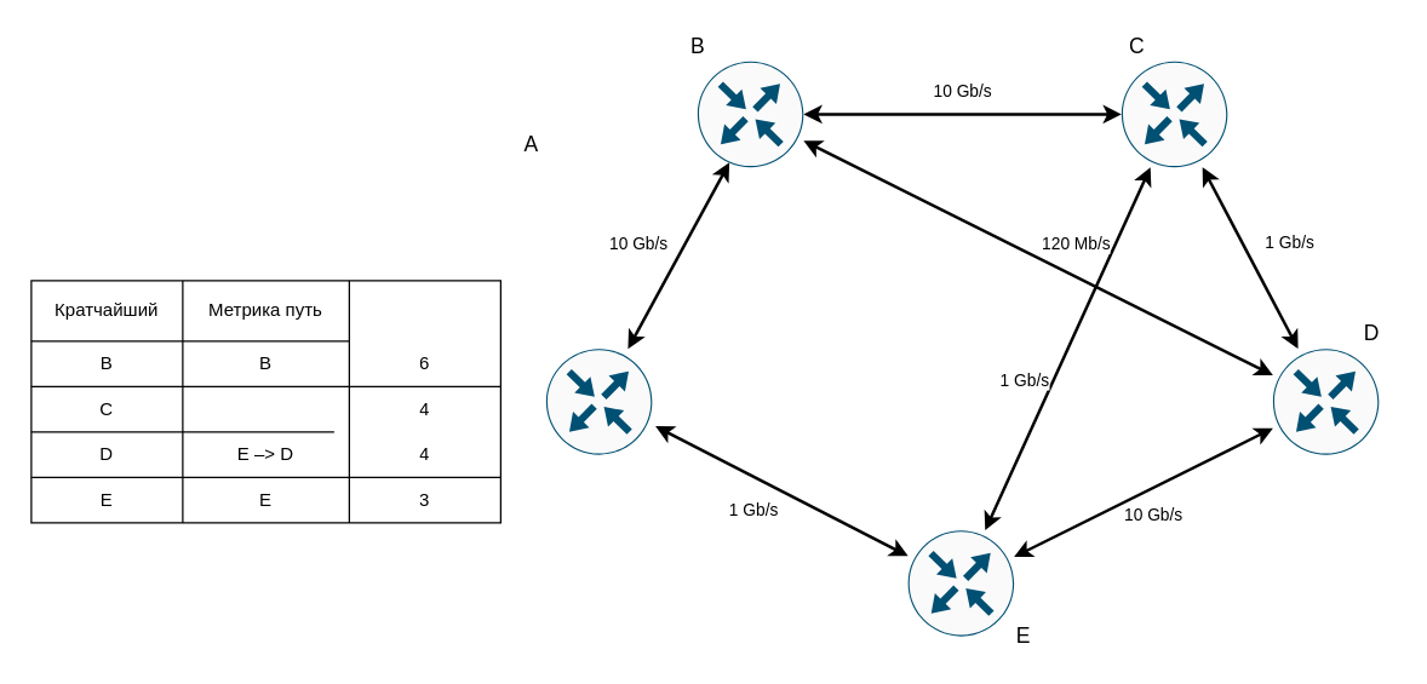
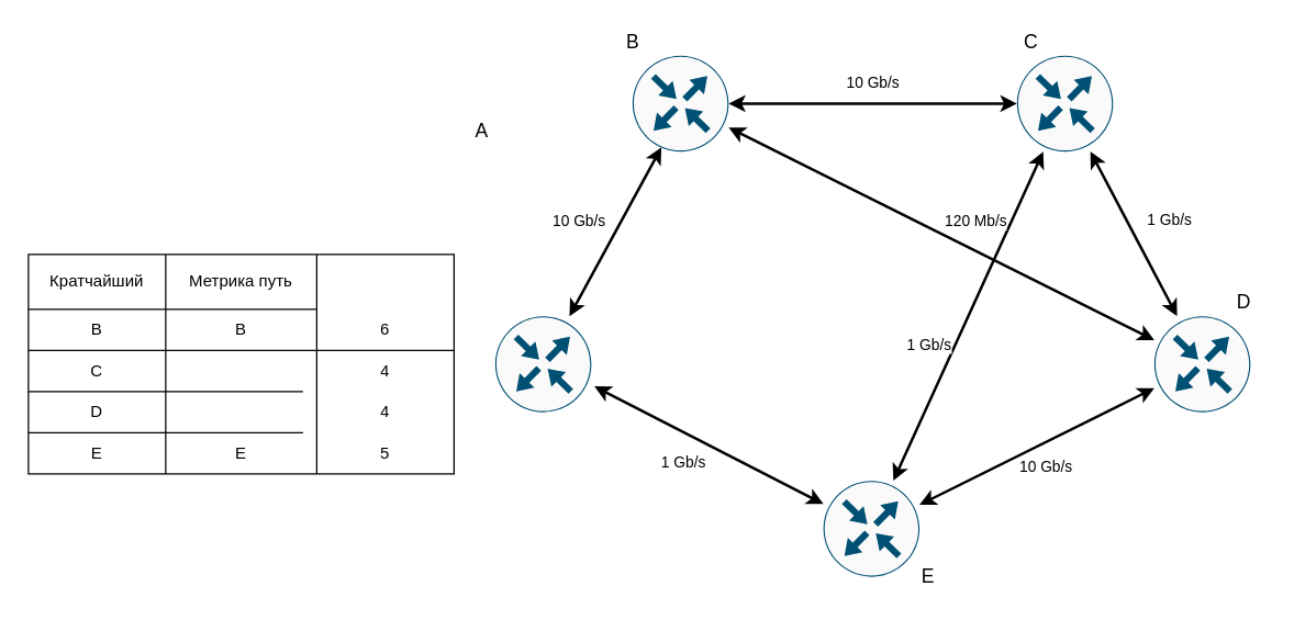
  <mxCell id="0" />
  <mxCell id="1" parent="0" />
  <mxCell id="2" style="edgeStyle=none;orthogonalLoop=1;jettySize=auto;html=1;entryX=0.3;entryY=0.957;entryDx=0;entryDy=0;entryPerimeter=0;startArrow=classic;startFill=1;strokeWidth=2;" edge="1" parent="1" source="4" target="7"><mxGeometry relative="1" as="geometry" /></mxCell>
  <mxCell id="3" value="10 Gb/s" style="edgeLabel;html=1;align=center;verticalAlign=middle;resizable=0;points=[];" vertex="1" connectable="0" parent="2"><mxGeometry x="-0.015" relative="1" as="geometry"><mxPoint x="-27" y="-9" as="offset" /></mxGeometry></mxCell>
  <mxCell id="4" value="" style="points=[[0.5,0,0],[1,0.5,0],[0.5,1,0],[0,0.5,0],[0.145,0.145,0],[0.856,0.145,0],[0.855,0.856,0],[0.145,0.855,0]];verticalLabelPosition=bottom;html=1;verticalAlign=top;aspect=fixed;align=center;pointerEvents=1;shape=mxgraph.cisco19.rect;prIcon=router;fillColor=#FAFAFA;strokeColor=#005073;" vertex="1" parent="1"><mxGeometry x="360" y="230" width="70" height="70" as="geometry" /></mxCell>
  <mxCell id="5" style="edgeStyle=none;orthogonalLoop=1;jettySize=auto;html=1;strokeWidth=2;startArrow=classic;startFill=1;" edge="1" parent="1" source="7" target="11"><mxGeometry relative="1" as="geometry" /></mxCell>
  <mxCell id="6" style="rounded=0;orthogonalLoop=1;jettySize=auto;html=1;startArrow=classic;startFill=1;strokeWidth=2;" edge="1" parent="1" source="7" target="12"><mxGeometry relative="1" as="geometry" /></mxCell>
  <mxCell id="7" value="" style="points=[[0.5,0,0],[1,0.5,0],[0.5,1,0],[0,0.5,0],[0.145,0.145,0],[0.856,0.145,0],[0.855,0.856,0],[0.145,0.855,0]];verticalLabelPosition=bottom;html=1;verticalAlign=top;aspect=fixed;align=center;pointerEvents=1;shape=mxgraph.cisco19.rect;prIcon=router;fillColor=#FAFAFA;strokeColor=#005073;" vertex="1" parent="1"><mxGeometry x="460" y="40" width="70" height="70" as="geometry" /></mxCell>
  <mxCell id="8" style="edgeStyle=none;orthogonalLoop=1;jettySize=auto;html=1;strokeWidth=2;startArrow=classic;startFill=1;" edge="1" parent="1" source="11" target="12"><mxGeometry relative="1" as="geometry" /></mxCell>
  <mxCell id="9" style="edgeStyle=none;rounded=0;orthogonalLoop=1;jettySize=auto;html=1;startArrow=classic;startFill=1;strokeWidth=2;" edge="1" parent="1" source="11" target="14"><mxGeometry relative="1" as="geometry" /></mxCell>
  <mxCell id="10" value="1 Gb/s" style="edgeLabel;html=1;align=center;verticalAlign=middle;resizable=0;points=[];" vertex="1" connectable="0" parent="9"><mxGeometry x="-0.05" y="-1" relative="1" as="geometry"><mxPoint x="-31" y="27" as="offset" /></mxGeometry></mxCell>
  <mxCell id="11" value="" style="points=[[0.5,0,0],[1,0.5,0],[0.5,1,0],[0,0.5,0],[0.145,0.145,0],[0.856,0.145,0],[0.855,0.856,0],[0.145,0.855,0]];verticalLabelPosition=bottom;html=1;verticalAlign=top;aspect=fixed;align=center;pointerEvents=1;shape=mxgraph.cisco19.rect;prIcon=router;fillColor=#FAFAFA;strokeColor=#005073;" vertex="1" parent="1"><mxGeometry x="740" y="40" width="70" height="70" as="geometry" /></mxCell>
  <mxCell id="12" value="" style="points=[[0.5,0,0],[1,0.5,0],[0.5,1,0],[0,0.5,0],[0.145,0.145,0],[0.856,0.145,0],[0.855,0.856,0],[0.145,0.855,0]];verticalLabelPosition=bottom;html=1;verticalAlign=top;aspect=fixed;align=center;pointerEvents=1;shape=mxgraph.cisco19.rect;prIcon=router;fillColor=#FAFAFA;strokeColor=#005073;" vertex="1" parent="1"><mxGeometry x="840" y="230" width="70" height="70" as="geometry" /></mxCell>
  <mxCell id="13" style="edgeStyle=none;orthogonalLoop=1;jettySize=auto;html=1;strokeWidth=2;startArrow=classic;startFill=1;" edge="1" parent="1" source="14" target="12"><mxGeometry relative="1" as="geometry" /></mxCell>
  <mxCell id="14" value="" style="points=[[0.5,0,0],[1,0.5,0],[0.5,1,0],[0,0.5,0],[0.145,0.145,0],[0.856,0.145,0],[0.855,0.856,0],[0.145,0.855,0]];verticalLabelPosition=bottom;html=1;verticalAlign=top;aspect=fixed;align=center;pointerEvents=1;shape=mxgraph.cisco19.rect;prIcon=router;fillColor=#FAFAFA;strokeColor=#005073;" vertex="1" parent="1"><mxGeometry x="599" y="350" width="70" height="70" as="geometry" /></mxCell>
  <mxCell id="15" value="A" style="text;html=1;align=center;verticalAlign=middle;resizable=0;points=[];autosize=1;strokeColor=none;fillColor=none;fontSize=14;" vertex="1" parent="1"><mxGeometry x="340" y="85" width="20" height="20" as="geometry" /></mxCell>
  <mxCell id="16" value="B" style="text;html=1;align=center;verticalAlign=middle;resizable=0;points=[];autosize=1;strokeColor=none;fillColor=none;fontSize=14;" vertex="1" parent="1"><mxGeometry x="450" y="20" width="20" height="20" as="geometry" /></mxCell>
  <mxCell id="17" value="C" style="text;html=1;align=center;verticalAlign=middle;resizable=0;points=[];autosize=1;strokeColor=none;fillColor=none;fontSize=14;" vertex="1" parent="1"><mxGeometry x="735" y="20" width="30" height="20" as="geometry" /></mxCell>
  <mxCell id="18" value="D" style="text;html=1;align=center;verticalAlign=middle;resizable=0;points=[];autosize=1;strokeColor=none;fillColor=none;fontSize=14;" vertex="1" parent="1"><mxGeometry x="890" y="210" width="30" height="20" as="geometry" /></mxCell>
  <mxCell id="19" value="E" style="text;html=1;align=center;verticalAlign=middle;resizable=0;points=[];autosize=1;strokeColor=none;fillColor=none;fontSize=14;" vertex="1" parent="1"><mxGeometry x="665" y="410" width="20" height="20" as="geometry" /></mxCell>
  <mxCell id="20" style="edgeStyle=none;orthogonalLoop=1;jettySize=auto;html=1;strokeWidth=2;startArrow=classic;startFill=1;exitX=1.031;exitY=0.731;exitDx=0;exitDy=0;exitPerimeter=0;" edge="1" parent="1" source="4" target="14"><mxGeometry relative="1" as="geometry"><mxPoint x="389" y="390.143" as="sourcePoint" /><mxPoint x="560" y="304.997" as="targetPoint" /></mxGeometry></mxCell>
  <mxCell id="21" value="10 Gb/s" style="edgeLabel;html=1;align=center;verticalAlign=middle;resizable=0;points=[];" vertex="1" connectable="0" parent="1"><mxGeometry x="634.005" y="59.999" as="geometry" /></mxCell>
  <mxCell id="22" value="120 Mb/s" style="edgeLabel;html=1;align=center;verticalAlign=middle;resizable=0;points=[];" vertex="1" connectable="0" parent="1"><mxGeometry x="710.005" y="159.999" as="geometry"><mxPoint x="-1" y="1" as="offset" /></mxGeometry></mxCell>
  <mxCell id="23" value="1 Gb/s" style="edgeLabel;html=1;align=center;verticalAlign=middle;resizable=0;points=[];" vertex="1" connectable="0" parent="1"><mxGeometry x="850.005" y="159.999" as="geometry" /></mxCell>
  <mxCell id="24" value="1 Gb/s" style="edgeLabel;html=1;align=center;verticalAlign=middle;resizable=0;points=[];" vertex="1" connectable="0" parent="1"><mxGeometry x="500.005" y="339.999" as="geometry"><mxPoint x="-4" y="-3" as="offset" /></mxGeometry></mxCell>
  <mxCell id="25" value="10 Gb/s" style="edgeLabel;html=1;align=center;verticalAlign=middle;resizable=0;points=[];" vertex="1" connectable="0" parent="1"><mxGeometry x="760.005" y="339.999" as="geometry" /></mxCell>
  <mxCell id="26" value="" style="shape=table;html=1;whiteSpace=wrap;startSize=0;container=1;collapsible=0;childLayout=tableLayout;fontSize=12;spacing=2;verticalAlign=middle;resizeWidth=0;resizeHeight=0;" vertex="1" parent="1"><mxGeometry x="20" y="185" width="310" height="160" as="geometry" /></mxCell>
  <mxCell id="27" value="" style="shape=partialRectangle;html=1;whiteSpace=wrap;collapsible=0;dropTarget=0;pointerEvents=0;fillColor=none;top=0;left=0;bottom=0;right=0;points=[[0,0.5],[1,0.5]];portConstraint=eastwest;fontSize=12;spacing=2;verticalAlign=middle;resizeWidth=0;resizeHeight=0;" vertex="1" parent="26"><mxGeometry width="310" height="40" as="geometry" /></mxCell>
  <mxCell id="28" value="Кратчайший" style="shape=partialRectangle;html=1;whiteSpace=wrap;connectable=0;fillColor=none;top=0;left=0;bottom=0;right=0;overflow=hidden;pointerEvents=1;fontSize=12;spacing=2;verticalAlign=middle;resizeWidth=0;resizeHeight=0;" vertex="1" parent="27"><mxGeometry width="100" height="40" as="geometry"><mxRectangle width="100" height="40" as="alternateBounds" /></mxGeometry></mxCell>
  <mxCell id="29" value="Метрика путь" style="shape=partialRectangle;html=1;whiteSpace=wrap;connectable=0;fillColor=none;top=0;left=0;bottom=0;right=0;overflow=hidden;pointerEvents=1;fontSize=12;spacing=2;verticalAlign=middle;resizeWidth=0;resizeHeight=0;" vertex="1" parent="27"><mxGeometry x="100" width="110" height="40" as="geometry"><mxRectangle width="110" height="40" as="alternateBounds" /></mxGeometry></mxCell>
  <mxCell id="30" value="" style="shape=partialRectangle;html=1;whiteSpace=wrap;collapsible=0;dropTarget=0;pointerEvents=0;fillColor=none;top=0;left=0;bottom=0;right=0;points=[[0,0.5],[1,0.5]];portConstraint=eastwest;fontSize=12;spacing=2;verticalAlign=middle;resizeWidth=0;resizeHeight=0;" vertex="1" parent="26"><mxGeometry y="40" width="310" height="30" as="geometry" /></mxCell>
  <mxCell id="31" value="B" style="shape=partialRectangle;html=1;whiteSpace=wrap;connectable=0;fillColor=none;top=0;left=0;bottom=0;right=0;overflow=hidden;pointerEvents=1;fontSize=12;spacing=2;verticalAlign=middle;resizeWidth=0;resizeHeight=0;" vertex="1" parent="30"><mxGeometry width="100" height="30" as="geometry"><mxRectangle width="100" height="30" as="alternateBounds" /></mxGeometry></mxCell>
  <mxCell id="32" value="B&lt;br&gt;" style="shape=partialRectangle;html=1;whiteSpace=wrap;connectable=0;fillColor=none;top=0;left=0;bottom=0;right=0;overflow=hidden;pointerEvents=1;fontSize=12;spacing=2;verticalAlign=middle;resizeWidth=0;resizeHeight=0;" vertex="1" parent="30"><mxGeometry x="100" width="110" height="30" as="geometry"><mxRectangle width="110" height="30" as="alternateBounds" /></mxGeometry></mxCell>
  <mxCell id="33" value="6" style="shape=partialRectangle;html=1;whiteSpace=wrap;connectable=0;fillColor=none;top=0;left=0;bottom=0;right=0;overflow=hidden;pointerEvents=1;fontSize=12;spacing=2;verticalAlign=middle;resizeWidth=0;resizeHeight=0;" vertex="1" parent="30"><mxGeometry x="210" width="100" height="30" as="geometry"><mxRectangle width="100" height="30" as="alternateBounds" /></mxGeometry></mxCell>
  <mxCell id="34" value="" style="shape=partialRectangle;html=1;whiteSpace=wrap;collapsible=0;dropTarget=0;pointerEvents=0;fillColor=none;top=0;left=0;bottom=0;right=0;points=[[0,0.5],[1,0.5]];portConstraint=eastwest;fontSize=12;spacing=2;verticalAlign=middle;resizeWidth=0;resizeHeight=0;" vertex="1" parent="26"><mxGeometry y="70" width="310" height="30" as="geometry" /></mxCell>
  <mxCell id="35" value="C" style="shape=partialRectangle;html=1;whiteSpace=wrap;connectable=0;fillColor=none;top=0;left=0;bottom=0;right=0;overflow=hidden;pointerEvents=1;fontSize=12;spacing=2;verticalAlign=middle;resizeWidth=0;resizeHeight=0;" vertex="1" parent="34"><mxGeometry width="100" height="30" as="geometry"><mxRectangle width="100" height="30" as="alternateBounds" /></mxGeometry></mxCell>
  <mxCell id="36" value="4" style="shape=partialRectangle;html=1;whiteSpace=wrap;connectable=0;fillColor=none;top=0;left=0;bottom=0;right=0;overflow=hidden;pointerEvents=1;fontSize=12;spacing=2;verticalAlign=middle;resizeWidth=0;resizeHeight=0;" vertex="1" parent="34"><mxGeometry x="210" width="100" height="30" as="geometry"><mxRectangle width="100" height="30" as="alternateBounds" /></mxGeometry></mxCell>
  <mxCell id="37" value="" style="shape=partialRectangle;html=1;whiteSpace=wrap;collapsible=0;dropTarget=0;pointerEvents=0;fillColor=none;top=0;left=0;bottom=0;right=0;points=[[0,0.5],[1,0.5]];portConstraint=eastwest;fontSize=12;spacing=2;verticalAlign=middle;resizeWidth=0;resizeHeight=0;" vertex="1" parent="26"><mxGeometry y="100" width="310" height="30" as="geometry" /></mxCell>
  <mxCell id="38" value="D" style="shape=partialRectangle;html=1;whiteSpace=wrap;connectable=0;fillColor=none;top=0;left=0;bottom=0;right=0;overflow=hidden;pointerEvents=1;fontSize=12;spacing=2;verticalAlign=middle;resizeWidth=0;resizeHeight=0;" vertex="1" parent="37"><mxGeometry width="100" height="30" as="geometry"><mxRectangle width="100" height="30" as="alternateBounds" /></mxGeometry></mxCell>
- <mxCell id="39" value="E –&amp;gt; D" style="shape=partialRectangle;html=1;whiteSpace=wrap;connectable=0;fillColor=none;top=0;left=0;bottom=0;right=0;overflow=hidden;pointerEvents=1;fontSize=12;spacing=2;verticalAlign=middle;resizeWidth=0;resizeHeight=0;" vertex="1" parent="37"><mxGeometry x="100" width="110" height="30" as="geometry"><mxRectangle width="110" height="30" as="alternateBounds" /></mxGeometry></mxCell>
  <mxCell id="40" value="4" style="shape=partialRectangle;html=1;whiteSpace=wrap;connectable=0;fillColor=none;top=0;left=0;bottom=0;right=0;overflow=hidden;pointerEvents=1;fontSize=12;spacing=2;verticalAlign=middle;resizeWidth=0;resizeHeight=0;" vertex="1" parent="37"><mxGeometry x="210" width="100" height="30" as="geometry"><mxRectangle width="100" height="30" as="alternateBounds" /></mxGeometry></mxCell>
  <mxCell id="41" value="" style="shape=partialRectangle;html=1;whiteSpace=wrap;collapsible=0;dropTarget=0;pointerEvents=0;fillColor=none;top=0;left=0;bottom=0;right=0;points=[[0,0.5],[1,0.5]];portConstraint=eastwest;fontSize=12;spacing=2;verticalAlign=middle;resizeWidth=0;resizeHeight=0;" vertex="1" parent="26"><mxGeometry y="130" width="310" height="30" as="geometry" /></mxCell>
  <mxCell id="42" value="E" style="shape=partialRectangle;html=1;whiteSpace=wrap;connectable=0;fillColor=none;top=0;left=0;bottom=0;right=0;overflow=hidden;pointerEvents=1;fontSize=12;spacing=2;verticalAlign=middle;resizeWidth=0;resizeHeight=0;" vertex="1" parent="41"><mxGeometry width="100" height="30" as="geometry"><mxRectangle width="100" height="30" as="alternateBounds" /></mxGeometry></mxCell>
  <mxCell id="43" value="E" style="shape=partialRectangle;html=1;whiteSpace=wrap;connectable=0;fillColor=none;top=0;left=0;bottom=0;right=0;overflow=hidden;pointerEvents=1;fontSize=12;spacing=2;verticalAlign=middle;resizeWidth=0;resizeHeight=0;" vertex="1" parent="41"><mxGeometry x="100" width="110" height="30" as="geometry"><mxRectangle width="110" height="30" as="alternateBounds" /></mxGeometry></mxCell>
- <mxCell id="44" value="3" style="shape=partialRectangle;html=1;whiteSpace=wrap;connectable=0;fillColor=none;top=0;left=0;bottom=0;right=0;overflow=hidden;pointerEvents=1;fontSize=12;spacing=2;verticalAlign=middle;resizeWidth=0;resizeHeight=0;" vertex="1" parent="41"><mxGeometry x="210" width="100" height="30" as="geometry"><mxRectangle width="100" height="30" as="alternateBounds" /></mxGeometry></mxCell>
+ <mxCell id="44" value="5" style="shape=partialRectangle;html=1;whiteSpace=wrap;connectable=0;fillColor=none;top=0;left=0;bottom=0;right=0;overflow=hidden;pointerEvents=1;fontSize=12;spacing=2;verticalAlign=middle;resizeWidth=0;resizeHeight=0;" vertex="1" parent="41"><mxGeometry x="210" width="100" height="30" as="geometry"><mxRectangle width="100" height="30" as="alternateBounds" /></mxGeometry></mxCell>
